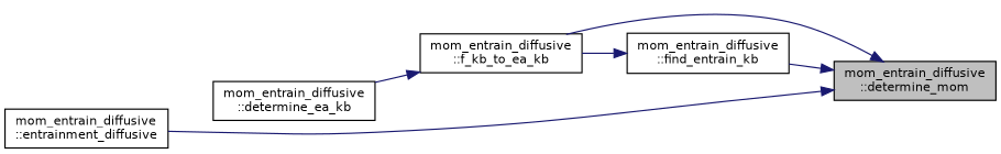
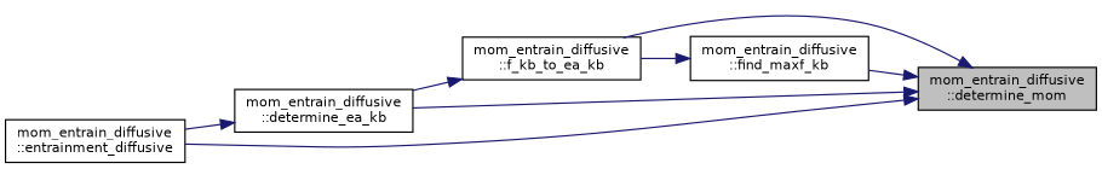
  digraph {
    rankdir=RL
    node [color=black fillcolor=white fontname=Helvetica fontsize=10 shape=record style=filled]
    edge [color=midnightblue dir=back fontname=Helvetica fontsize=10 labelfontname=Helvetica labelfontsize=10 style=solid]
    n1 [fillcolor=grey75 fontcolor=black height=0.2 label="mom_entrain_diffusive\l::determine_mom" width=0.4]
    n2 [height=0.2 label="mom_entrain_diffusive\l::determine_ea_kb" width=0.4]
    n3 [height=0.2 label="mom_entrain_diffusive\l::entrainment_diffusive" width=0.4]
    n4 [height=0.2 label="mom_entrain_diffusive\l::f_kb_to_ea_kb" width=0.4]
-   n5 [height=0.2 label="mom_entrain_diffusive\l::find_entrain_kb" width=0.4]
+   n5 [height=0.2 label="mom_entrain_diffusive\l::find_maxf_kb" width=0.4]
+   n1 -> n2
    n1 -> n3
    n1 -> n4
    n1 -> n5
+   n2 -> n3
    n4 -> n2
    n5 -> n4
  }
